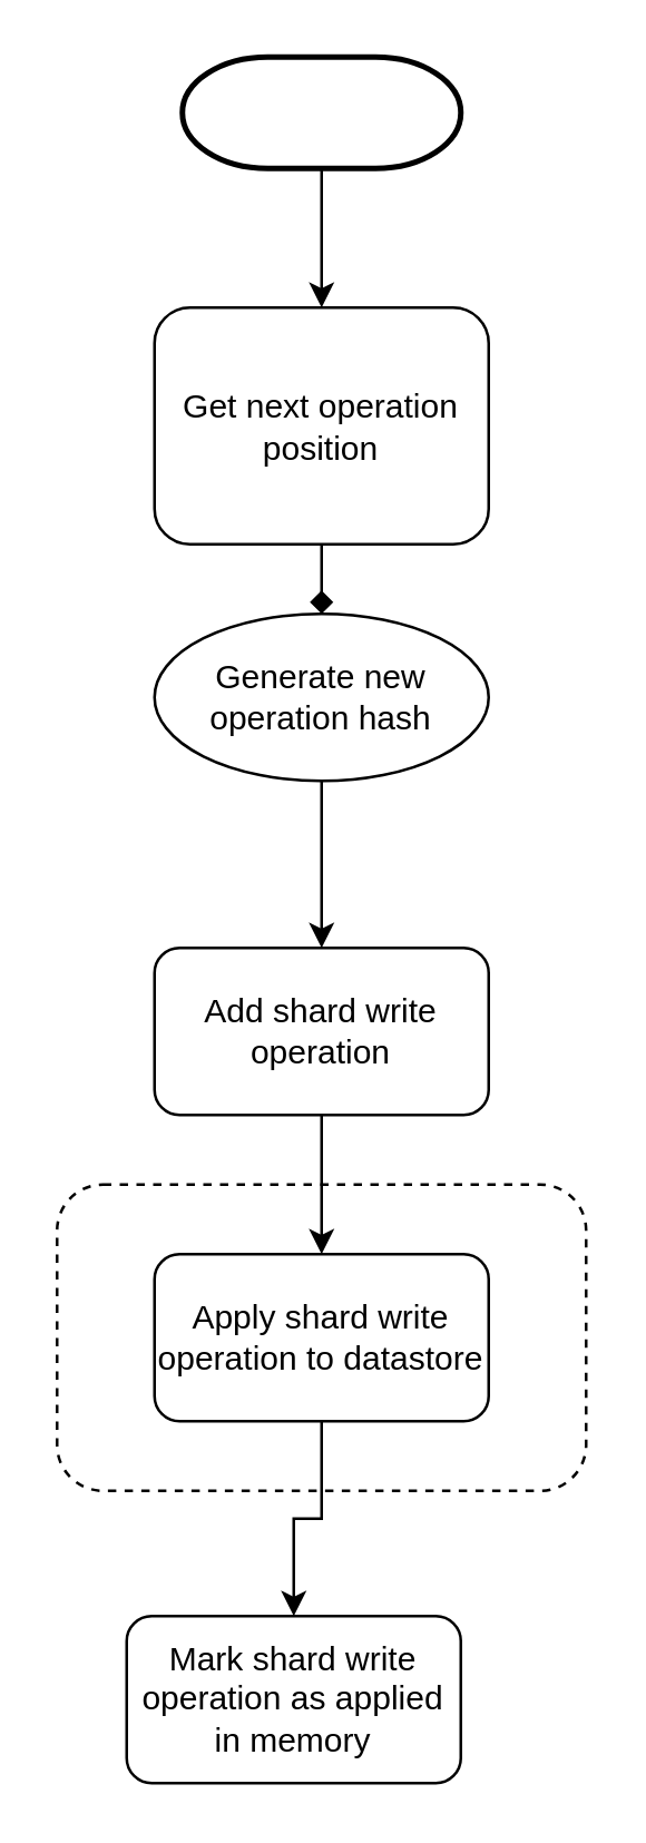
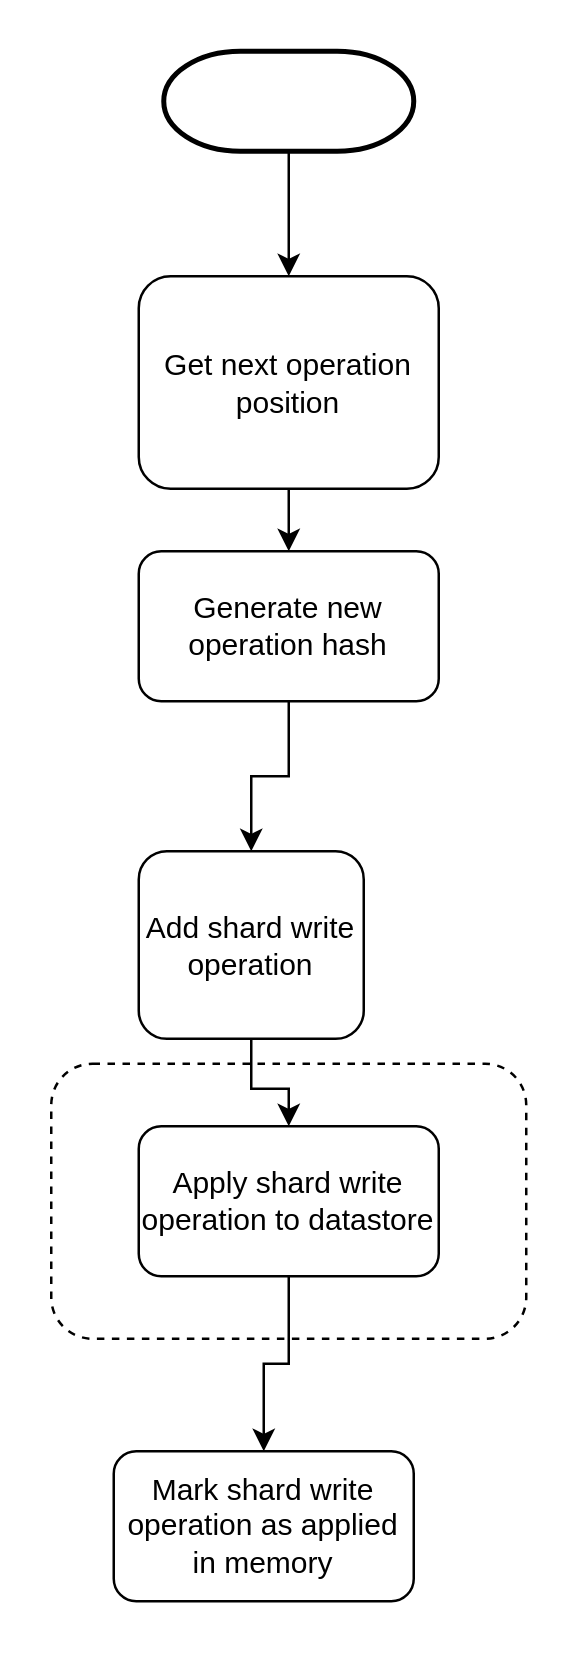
  <mxCell id="0" />
  <mxCell id="1" parent="0" />
  <mxCell id="2" value="" style="rounded=1;whiteSpace=wrap;html=1;dashed=1;" vertex="1" parent="1"><mxGeometry x="20" y="425" width="190" height="110" as="geometry" /></mxCell>
- <mxCell id="3" style="edgeStyle=orthogonalEdgeStyle;rounded=0;orthogonalLoop=1;jettySize=auto;html=1;entryX=0.5;entryY=0;entryDx=0;entryDy=0;endArrow=diamond;" edge="1" parent="1" source="4" target="8"><mxGeometry relative="1" as="geometry"><mxPoint x="115" y="240" as="targetPoint" /></mxGeometry></mxCell>
+ <mxCell id="3" style="edgeStyle=orthogonalEdgeStyle;rounded=0;orthogonalLoop=1;jettySize=auto;html=1;entryX=0.5;entryY=0;entryDx=0;entryDy=0;" edge="1" parent="1" source="4" target="8"><mxGeometry relative="1" as="geometry"><mxPoint x="115" y="240" as="targetPoint" /></mxGeometry></mxCell>
  <mxCell id="4" value="Get next operation position" style="rounded=1;whiteSpace=wrap;html=1;" vertex="1" parent="1"><mxGeometry x="55" y="110" width="120" height="85" as="geometry" /></mxCell>
  <mxCell id="5" style="edgeStyle=orthogonalEdgeStyle;rounded=0;orthogonalLoop=1;jettySize=auto;html=1;entryX=0.5;entryY=0;entryDx=0;entryDy=0;" edge="1" parent="1" source="6" target="4"><mxGeometry relative="1" as="geometry"><mxPoint x="125" y="100" as="targetPoint" /></mxGeometry></mxCell>
  <mxCell id="6" value="" style="strokeWidth=2;html=1;shape=mxgraph.flowchart.terminator;whiteSpace=wrap;" vertex="1" parent="1"><mxGeometry x="65" y="20" width="100" height="40" as="geometry" /></mxCell>
  <mxCell id="7" style="edgeStyle=orthogonalEdgeStyle;rounded=0;orthogonalLoop=1;jettySize=auto;html=1;entryX=0.5;entryY=0;entryDx=0;entryDy=0;" edge="1" parent="1" source="8" target="12"><mxGeometry relative="1" as="geometry"><mxPoint x="115" y="360" as="targetPoint" /></mxGeometry></mxCell>
- <mxCell id="8" value="Generate new operation hash" style="ellipse;whiteSpace=wrap;html=1;" vertex="1" parent="1"><mxGeometry x="55" y="220" width="120" height="60" as="geometry" /></mxCell>
+ <mxCell id="8" value="Generate new operation hash" style="rounded=1;whiteSpace=wrap;html=1;" vertex="1" parent="1"><mxGeometry x="55" y="220" width="120" height="60" as="geometry" /></mxCell>
  <mxCell id="9" style="edgeStyle=orthogonalEdgeStyle;rounded=0;orthogonalLoop=1;jettySize=auto;html=1;entryX=0.5;entryY=0;entryDx=0;entryDy=0;" edge="1" parent="1" source="10" target="13"><mxGeometry relative="1" as="geometry" /></mxCell>
  <mxCell id="10" value="Apply shard write operation to datastore" style="rounded=1;whiteSpace=wrap;html=1;" vertex="1" parent="1"><mxGeometry x="55" y="450" width="120" height="60" as="geometry" /></mxCell>
  <mxCell id="11" style="edgeStyle=orthogonalEdgeStyle;rounded=0;orthogonalLoop=1;jettySize=auto;html=1;entryX=0.5;entryY=0;entryDx=0;entryDy=0;" edge="1" parent="1" source="12" target="10"><mxGeometry relative="1" as="geometry" /></mxCell>
- <mxCell id="12" value="Add shard write operation" style="rounded=1;whiteSpace=wrap;html=1;" vertex="1" parent="1"><mxGeometry x="55" y="340" width="120" height="60" as="geometry" /></mxCell>
+ <mxCell id="12" value="Add shard write operation" style="rounded=1;whiteSpace=wrap;html=1;" vertex="1" parent="1"><mxGeometry x="55" y="340" width="90" height="75" as="geometry" /></mxCell>
  <mxCell id="13" value="Mark shard write operation as applied in memory" style="rounded=1;whiteSpace=wrap;html=1;" vertex="1" parent="1"><mxGeometry x="45" y="580" width="120" height="60" as="geometry" /></mxCell>
